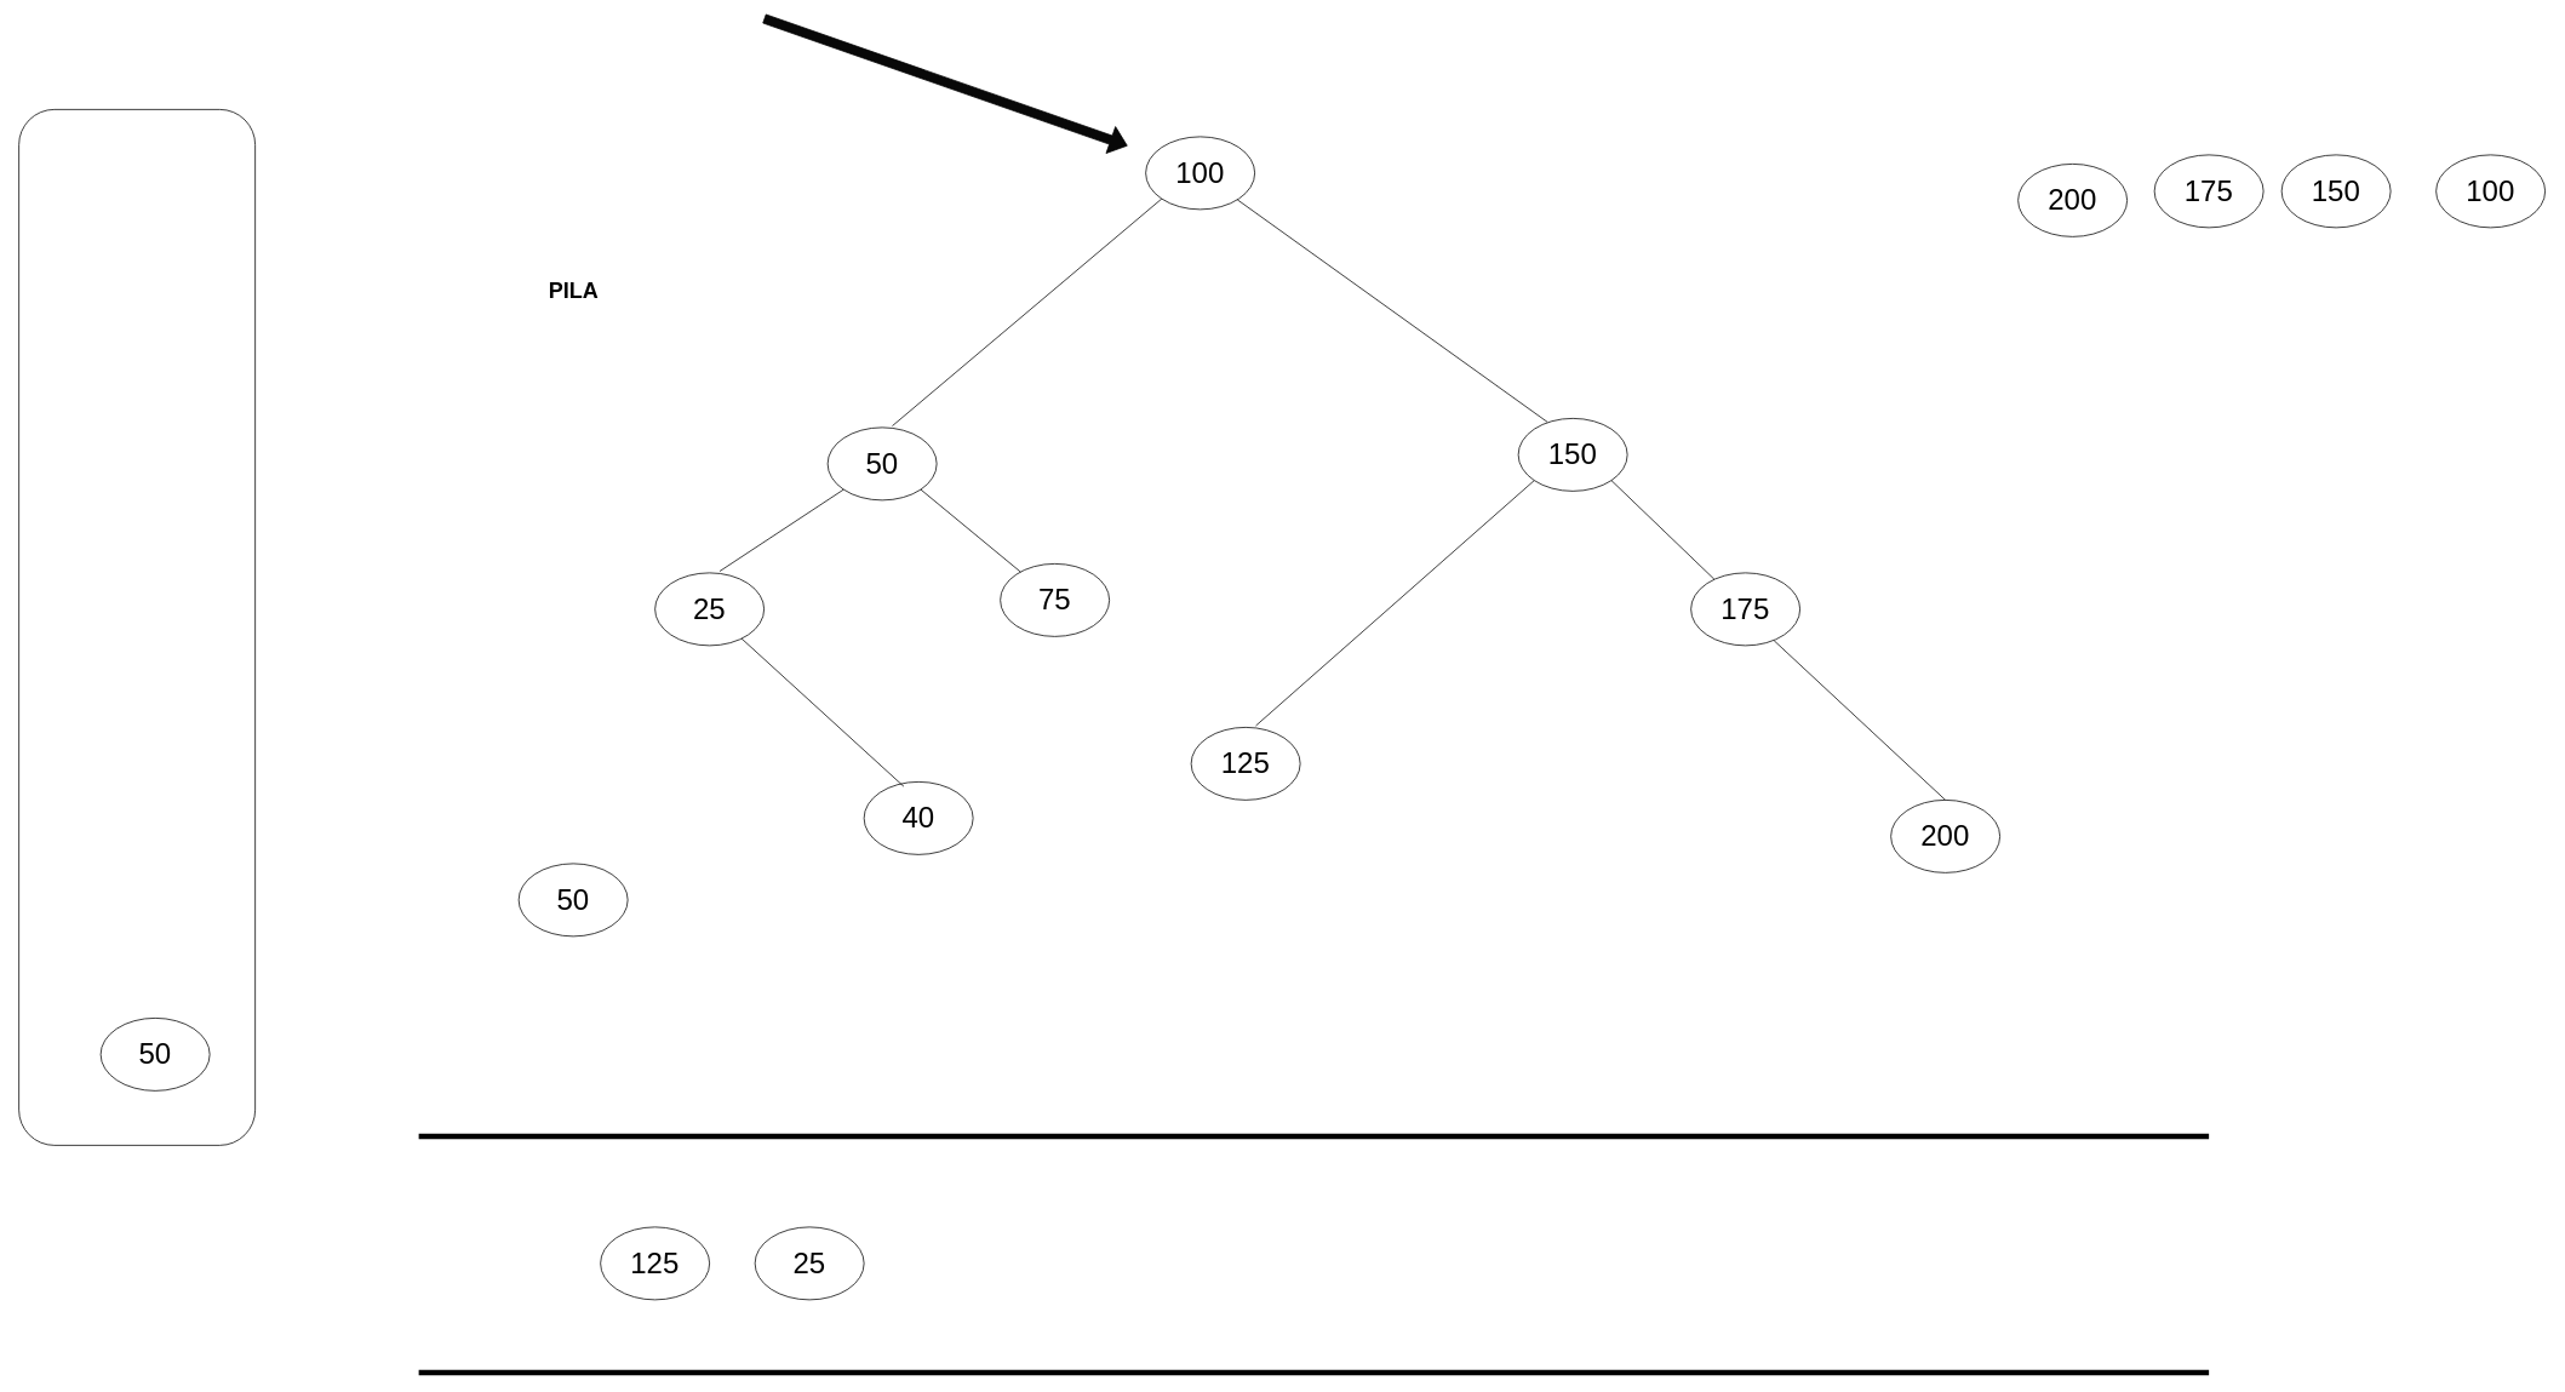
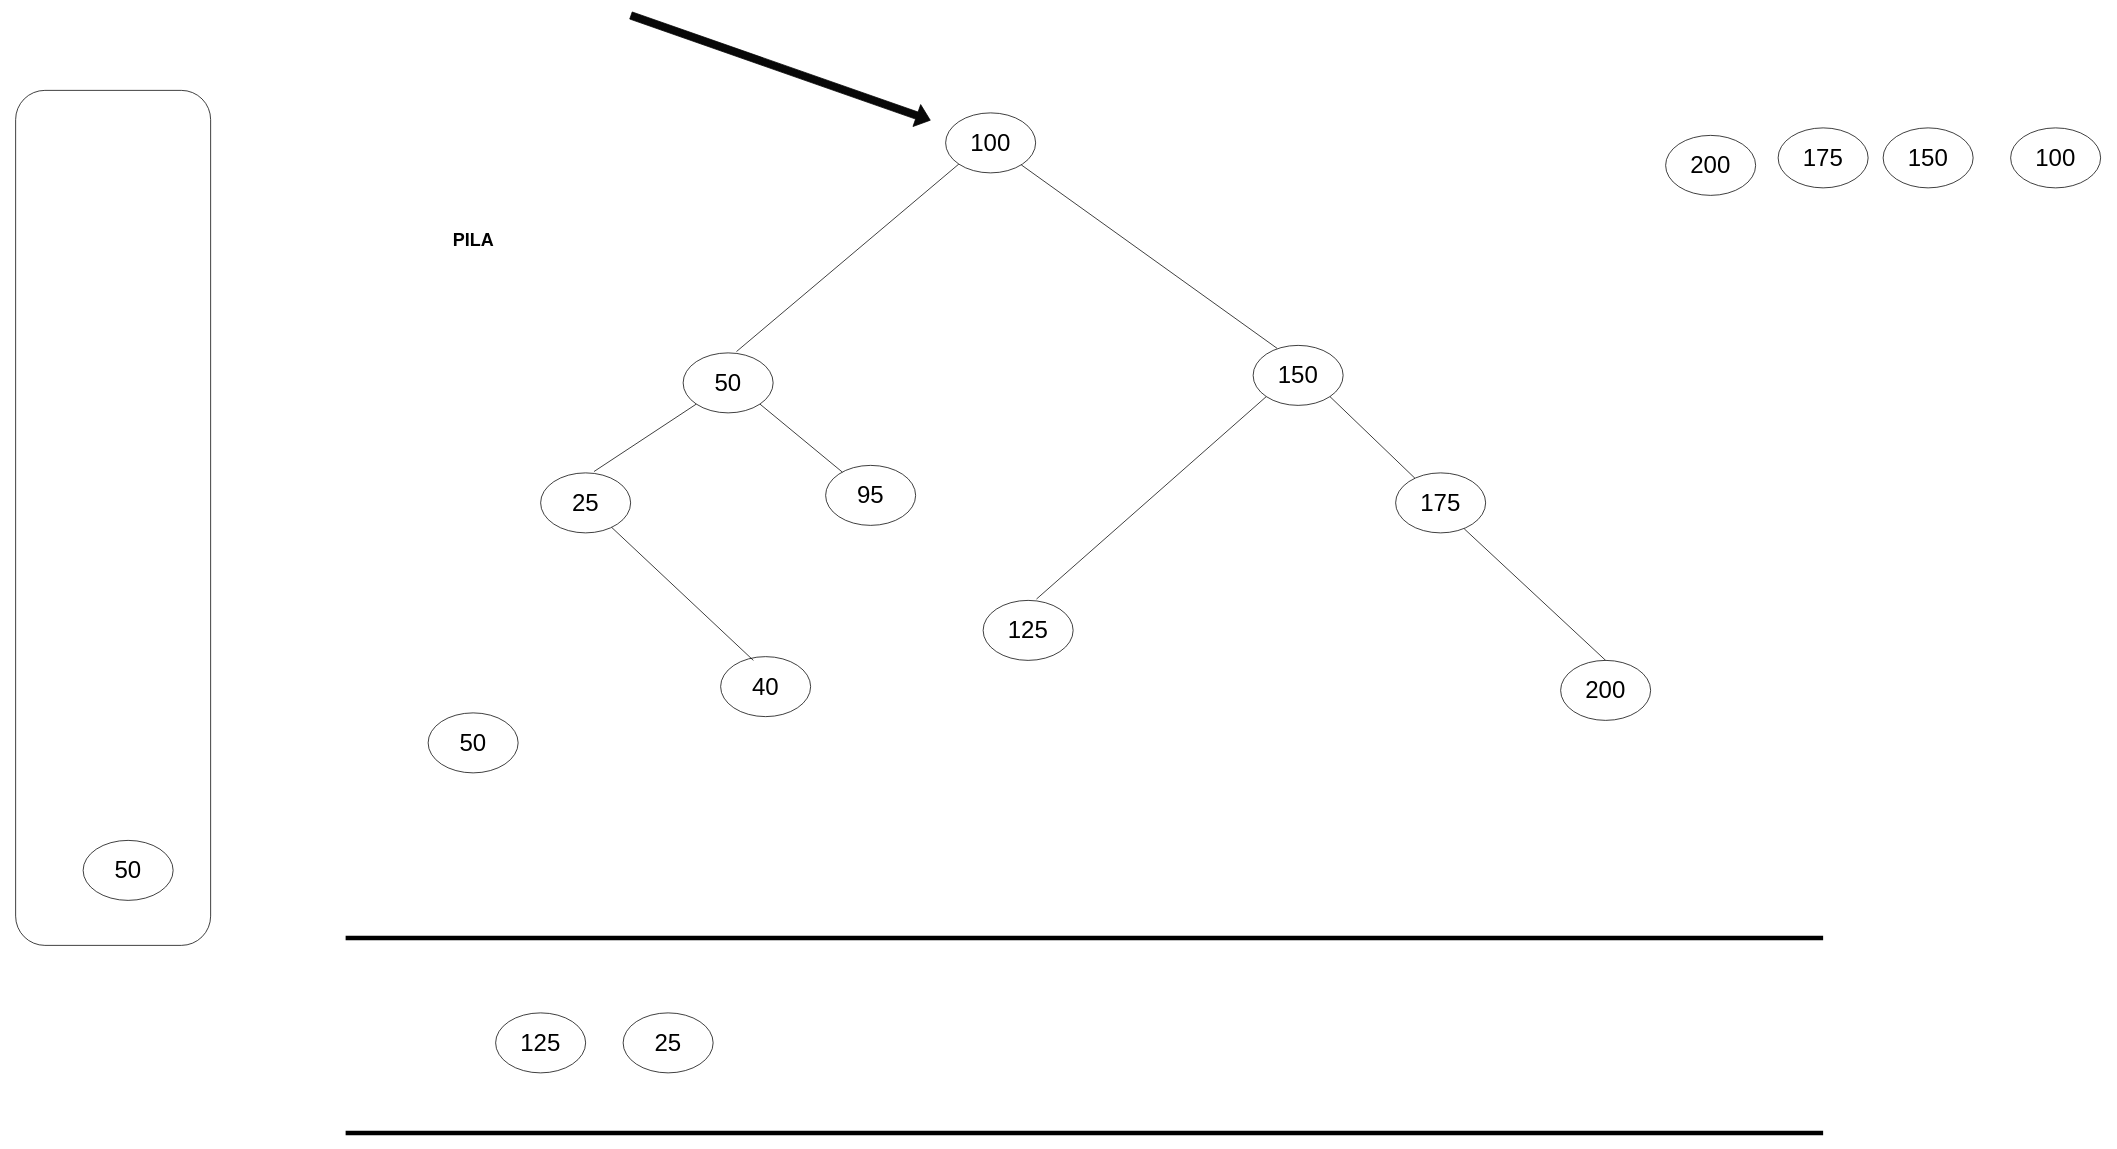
  <mxCell id="0" />
  <mxCell id="1" parent="0" />
  <mxCell id="2" value="&lt;font style=&quot;font-size: 32px;&quot;&gt;100&lt;/font&gt;" style="ellipse;whiteSpace=wrap;html=1;" vertex="1" parent="1"><mxGeometry x="1260" y="150" width="120" height="80" as="geometry" /></mxCell>
  <mxCell id="3" value="&lt;font style=&quot;font-size: 32px;&quot;&gt;50&lt;/font&gt;" style="ellipse;whiteSpace=wrap;html=1;" vertex="1" parent="1"><mxGeometry x="910" y="470" width="120" height="80" as="geometry" /></mxCell>
  <mxCell id="4" value="" style="endArrow=none;html=1;rounded=0;entryX=0;entryY=1;entryDx=0;entryDy=0;exitX=0.593;exitY=-0.022;exitDx=0;exitDy=0;exitPerimeter=0;" edge="1" parent="1" source="3" target="2"><mxGeometry width="50" height="50" relative="1" as="geometry"><mxPoint x="990" y="430" as="sourcePoint" /><mxPoint x="1040" y="380" as="targetPoint" /></mxGeometry></mxCell>
  <mxCell id="5" value="" style="endArrow=none;html=1;rounded=0;exitX=0.267;exitY=0.05;exitDx=0;exitDy=0;exitPerimeter=0;" edge="1" parent="1" source="12" target="2"><mxGeometry width="50" height="50" relative="1" as="geometry"><mxPoint x="1615.924" y="477.077" as="sourcePoint" /><mxPoint x="1270" y="370" as="targetPoint" /></mxGeometry></mxCell>
  <mxCell id="6" value="&lt;font style=&quot;font-size: 32px;&quot;&gt;25&lt;/font&gt;" style="ellipse;whiteSpace=wrap;html=1;" vertex="1" parent="1"><mxGeometry x="720" y="630" width="120" height="80" as="geometry" /></mxCell>
  <mxCell id="7" value="" style="endArrow=none;html=1;rounded=0;entryX=0;entryY=1;entryDx=0;entryDy=0;exitX=0.593;exitY=-0.022;exitDx=0;exitDy=0;exitPerimeter=0;" edge="1" parent="1" source="6" target="3"><mxGeometry width="50" height="50" relative="1" as="geometry"><mxPoint x="790" y="780" as="sourcePoint" /><mxPoint x="897.574" y="718.284" as="targetPoint" /></mxGeometry></mxCell>
- <mxCell id="8" value="&lt;font style=&quot;font-size: 32px;&quot;&gt;75&lt;/font&gt;" style="ellipse;whiteSpace=wrap;html=1;" vertex="1" parent="1"><mxGeometry x="1100" y="620" width="120" height="80" as="geometry" /></mxCell>
+ <mxCell id="8" value="&lt;font style=&quot;font-size: 32px;&quot;&gt;95&lt;/font&gt;" style="ellipse;whiteSpace=wrap;html=1;" vertex="1" parent="1"><mxGeometry x="1100" y="620" width="120" height="80" as="geometry" /></mxCell>
  <mxCell id="9" value="" style="endArrow=none;html=1;rounded=0;entryX=1;entryY=1;entryDx=0;entryDy=0;" edge="1" parent="1" source="8" target="3"><mxGeometry width="50" height="50" relative="1" as="geometry"><mxPoint x="940" y="860" as="sourcePoint" /><mxPoint x="973.282" y="723.282" as="targetPoint" /></mxGeometry></mxCell>
- <mxCell id="10" value="&lt;font style=&quot;font-size: 32px;&quot;&gt;40&lt;/font&gt;" style="ellipse;whiteSpace=wrap;html=1;" vertex="1" parent="1"><mxGeometry x="950" y="860" width="120" height="80" as="geometry" /></mxCell>
+ <mxCell id="10" value="&lt;font style=&quot;font-size: 32px;&quot;&gt;40&lt;/font&gt;" style="ellipse;whiteSpace=wrap;html=1;" vertex="1" parent="1"><mxGeometry x="960" y="875" width="120" height="80" as="geometry" /></mxCell>
  <mxCell id="11" value="" style="endArrow=none;html=1;rounded=0;exitX=0.364;exitY=0.063;exitDx=0;exitDy=0;exitPerimeter=0;" edge="1" parent="1" source="10" target="6"><mxGeometry width="50" height="50" relative="1" as="geometry"><mxPoint x="999" y="817" as="sourcePoint" /><mxPoint x="799" y="730" as="targetPoint" /></mxGeometry></mxCell>
  <mxCell id="12" value="&lt;font style=&quot;font-size: 32px;&quot;&gt;150&lt;/font&gt;" style="ellipse;whiteSpace=wrap;html=1;" vertex="1" parent="1"><mxGeometry x="1670" y="460" width="120" height="80" as="geometry" /></mxCell>
  <mxCell id="13" value="&lt;font style=&quot;font-size: 32px;&quot;&gt;125&lt;/font&gt;" style="ellipse;whiteSpace=wrap;html=1;" vertex="1" parent="1"><mxGeometry x="1310" y="800" width="120" height="80" as="geometry" /></mxCell>
  <mxCell id="14" value="" style="endArrow=none;html=1;rounded=0;entryX=0;entryY=1;entryDx=0;entryDy=0;exitX=0.593;exitY=-0.022;exitDx=0;exitDy=0;exitPerimeter=0;" edge="1" parent="1" source="13" target="12"><mxGeometry width="50" height="50" relative="1" as="geometry"><mxPoint x="1550" y="760" as="sourcePoint" /><mxPoint x="1657.574" y="698.284" as="targetPoint" /></mxGeometry></mxCell>
  <mxCell id="15" value="&lt;font style=&quot;font-size: 32px;&quot;&gt;175&lt;/font&gt;" style="ellipse;whiteSpace=wrap;html=1;" vertex="1" parent="1"><mxGeometry x="1860" y="630" width="120" height="80" as="geometry" /></mxCell>
  <mxCell id="16" value="" style="endArrow=none;html=1;rounded=0;entryX=1;entryY=1;entryDx=0;entryDy=0;" edge="1" parent="1" source="15" target="12"><mxGeometry width="50" height="50" relative="1" as="geometry"><mxPoint x="1700" y="840" as="sourcePoint" /><mxPoint x="1733.282" y="703.282" as="targetPoint" /></mxGeometry></mxCell>
  <mxCell id="17" value="&lt;font style=&quot;font-size: 32px;&quot;&gt;200&lt;/font&gt;" style="ellipse;whiteSpace=wrap;html=1;" vertex="1" parent="1"><mxGeometry x="2080" y="880" width="120" height="80" as="geometry" /></mxCell>
  <mxCell id="18" value="" style="endArrow=none;html=1;rounded=0;entryX=0.762;entryY=0.932;entryDx=0;entryDy=0;entryPerimeter=0;exitX=0.5;exitY=0;exitDx=0;exitDy=0;" edge="1" parent="1" source="17" target="15"><mxGeometry width="50" height="50" relative="1" as="geometry"><mxPoint x="1880" y="913" as="sourcePoint" /><mxPoint x="1977" y="745" as="targetPoint" /></mxGeometry></mxCell>
  <mxCell id="19" value="" style="endArrow=none;html=1;rounded=0;strokeWidth=6;" edge="1" parent="1"><mxGeometry width="50" height="50" relative="1" as="geometry"><mxPoint x="460" y="1250" as="sourcePoint" /><mxPoint x="2430" y="1250" as="targetPoint" /></mxGeometry></mxCell>
  <mxCell id="20" value="" style="endArrow=none;html=1;rounded=0;strokeWidth=6;" edge="1" parent="1"><mxGeometry width="50" height="50" relative="1" as="geometry"><mxPoint x="460" y="1510" as="sourcePoint" /><mxPoint x="2430" y="1510" as="targetPoint" /></mxGeometry></mxCell>
  <mxCell id="21" value="" style="shape=flexArrow;endArrow=classic;html=1;rounded=0;fillColor=#080808;gradientColor=none;gradientDirection=north;" edge="1" parent="1"><mxGeometry width="50" height="50" relative="1" as="geometry"><mxPoint x="840" y="20" as="sourcePoint" /><mxPoint x="1240" y="160" as="targetPoint" /></mxGeometry></mxCell>
  <mxCell id="22" value="&lt;font style=&quot;font-size: 32px;&quot;&gt;100&lt;/font&gt;" style="ellipse;whiteSpace=wrap;html=1;" vertex="1" parent="1"><mxGeometry x="2680" y="170" width="120" height="80" as="geometry" /></mxCell>
  <mxCell id="23" value="&lt;font style=&quot;font-size: 32px;&quot;&gt;150&lt;/font&gt;" style="ellipse;whiteSpace=wrap;html=1;" vertex="1" parent="1"><mxGeometry x="2510" y="170" width="120" height="80" as="geometry" /></mxCell>
  <mxCell id="24" value="&lt;font style=&quot;font-size: 32px;&quot;&gt;175&lt;/font&gt;" style="ellipse;whiteSpace=wrap;html=1;" vertex="1" parent="1"><mxGeometry x="2370" y="170" width="120" height="80" as="geometry" /></mxCell>
  <mxCell id="25" value="&lt;font style=&quot;font-size: 32px;&quot;&gt;200&lt;/font&gt;" style="ellipse;whiteSpace=wrap;html=1;" vertex="1" parent="1"><mxGeometry x="2220" y="180" width="120" height="80" as="geometry" /></mxCell>
  <mxCell id="26" value="&lt;font style=&quot;font-size: 32px;&quot;&gt;50&lt;/font&gt;" style="ellipse;whiteSpace=wrap;html=1;" vertex="1" parent="1"><mxGeometry x="570" y="950" width="120" height="80" as="geometry" /></mxCell>
  <mxCell id="27" value="&lt;font style=&quot;font-size: 32px;&quot;&gt;125&lt;/font&gt;" style="ellipse;whiteSpace=wrap;html=1;" vertex="1" parent="1"><mxGeometry x="660" y="1350" width="120" height="80" as="geometry" /></mxCell>
  <mxCell id="28" value="" style="rounded=1;whiteSpace=wrap;html=1;" vertex="1" parent="1"><mxGeometry x="20" y="120" width="260" height="1140" as="geometry" /></mxCell>
  <mxCell id="29" value="PILA" style="text;strokeColor=none;fillColor=none;html=1;fontSize=24;fontStyle=1;verticalAlign=middle;align=center;" vertex="1" parent="1"><mxGeometry x="580" y="300" width="100" height="40" as="geometry" /></mxCell>
  <mxCell id="30" value="&lt;font style=&quot;font-size: 32px;&quot;&gt;25&lt;/font&gt;" style="ellipse;whiteSpace=wrap;html=1;" vertex="1" parent="1"><mxGeometry y="1350" width="120" height="80" as="geometry" x="830" /></mxCell>
  <mxCell id="31" value="&lt;font style=&quot;font-size: 32px;&quot;&gt;50&lt;/font&gt;" style="ellipse;whiteSpace=wrap;html=1;" vertex="1" parent="1"><mxGeometry x="110" y="1120" width="120" height="80" as="geometry" /></mxCell>
